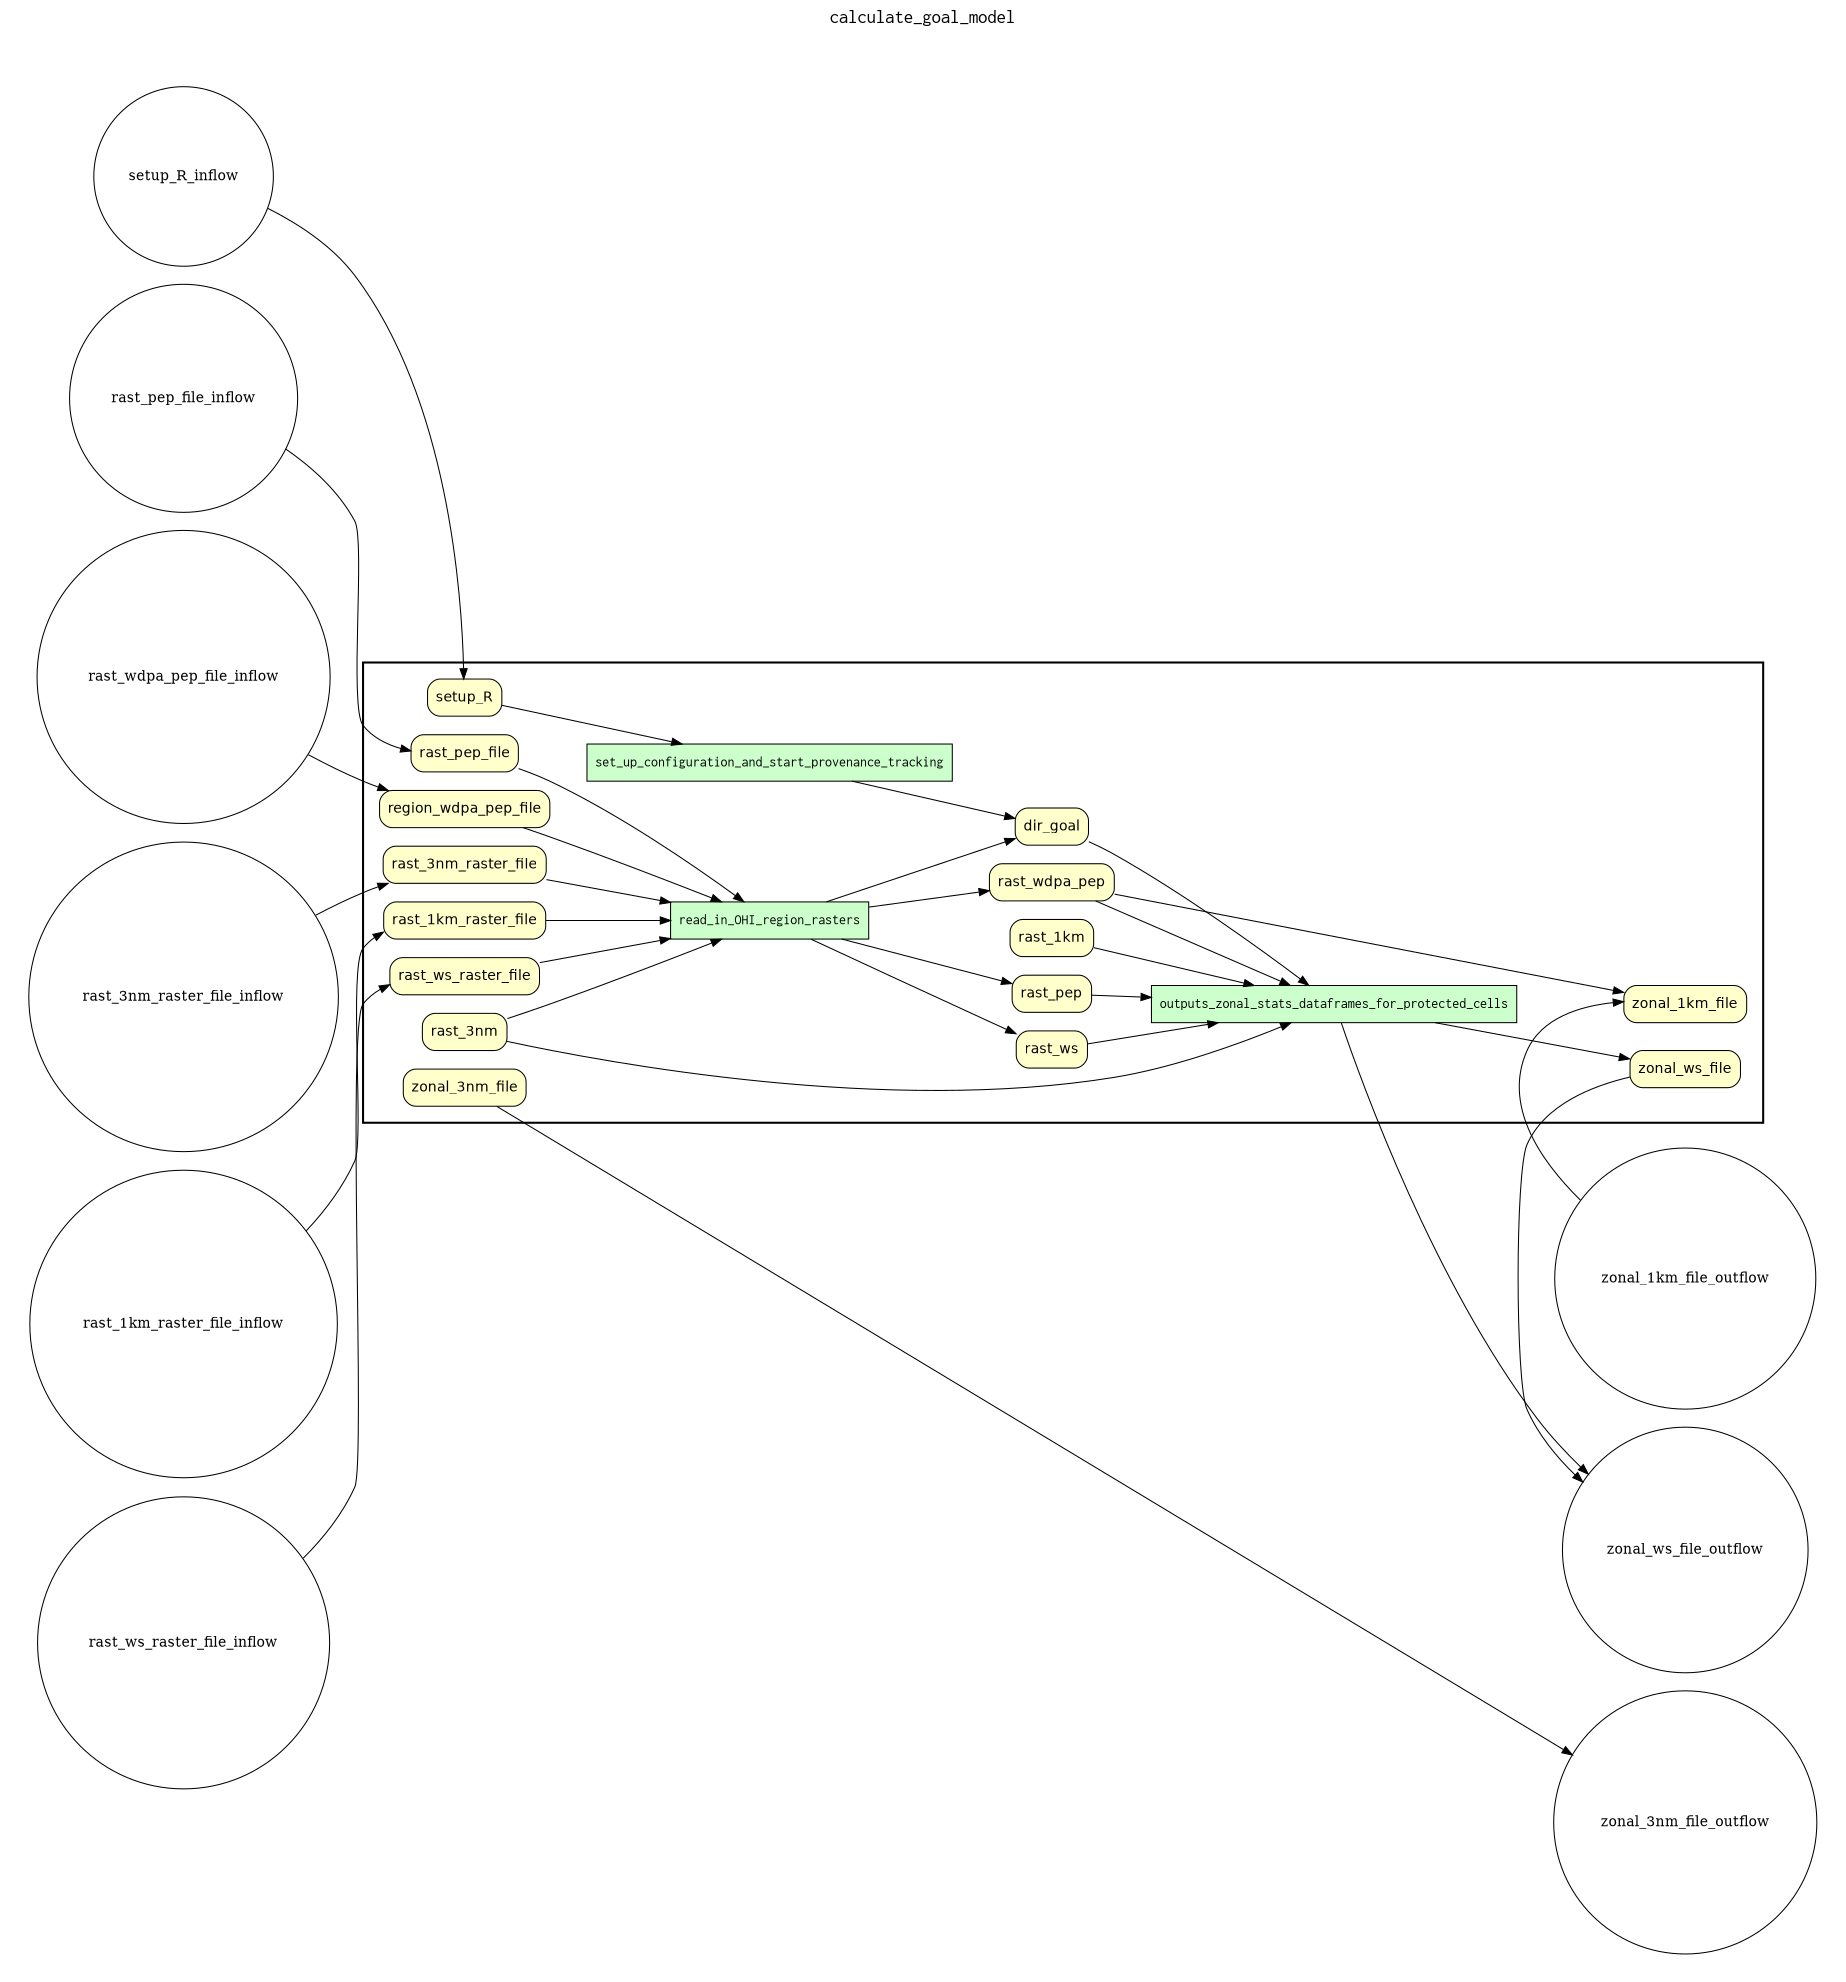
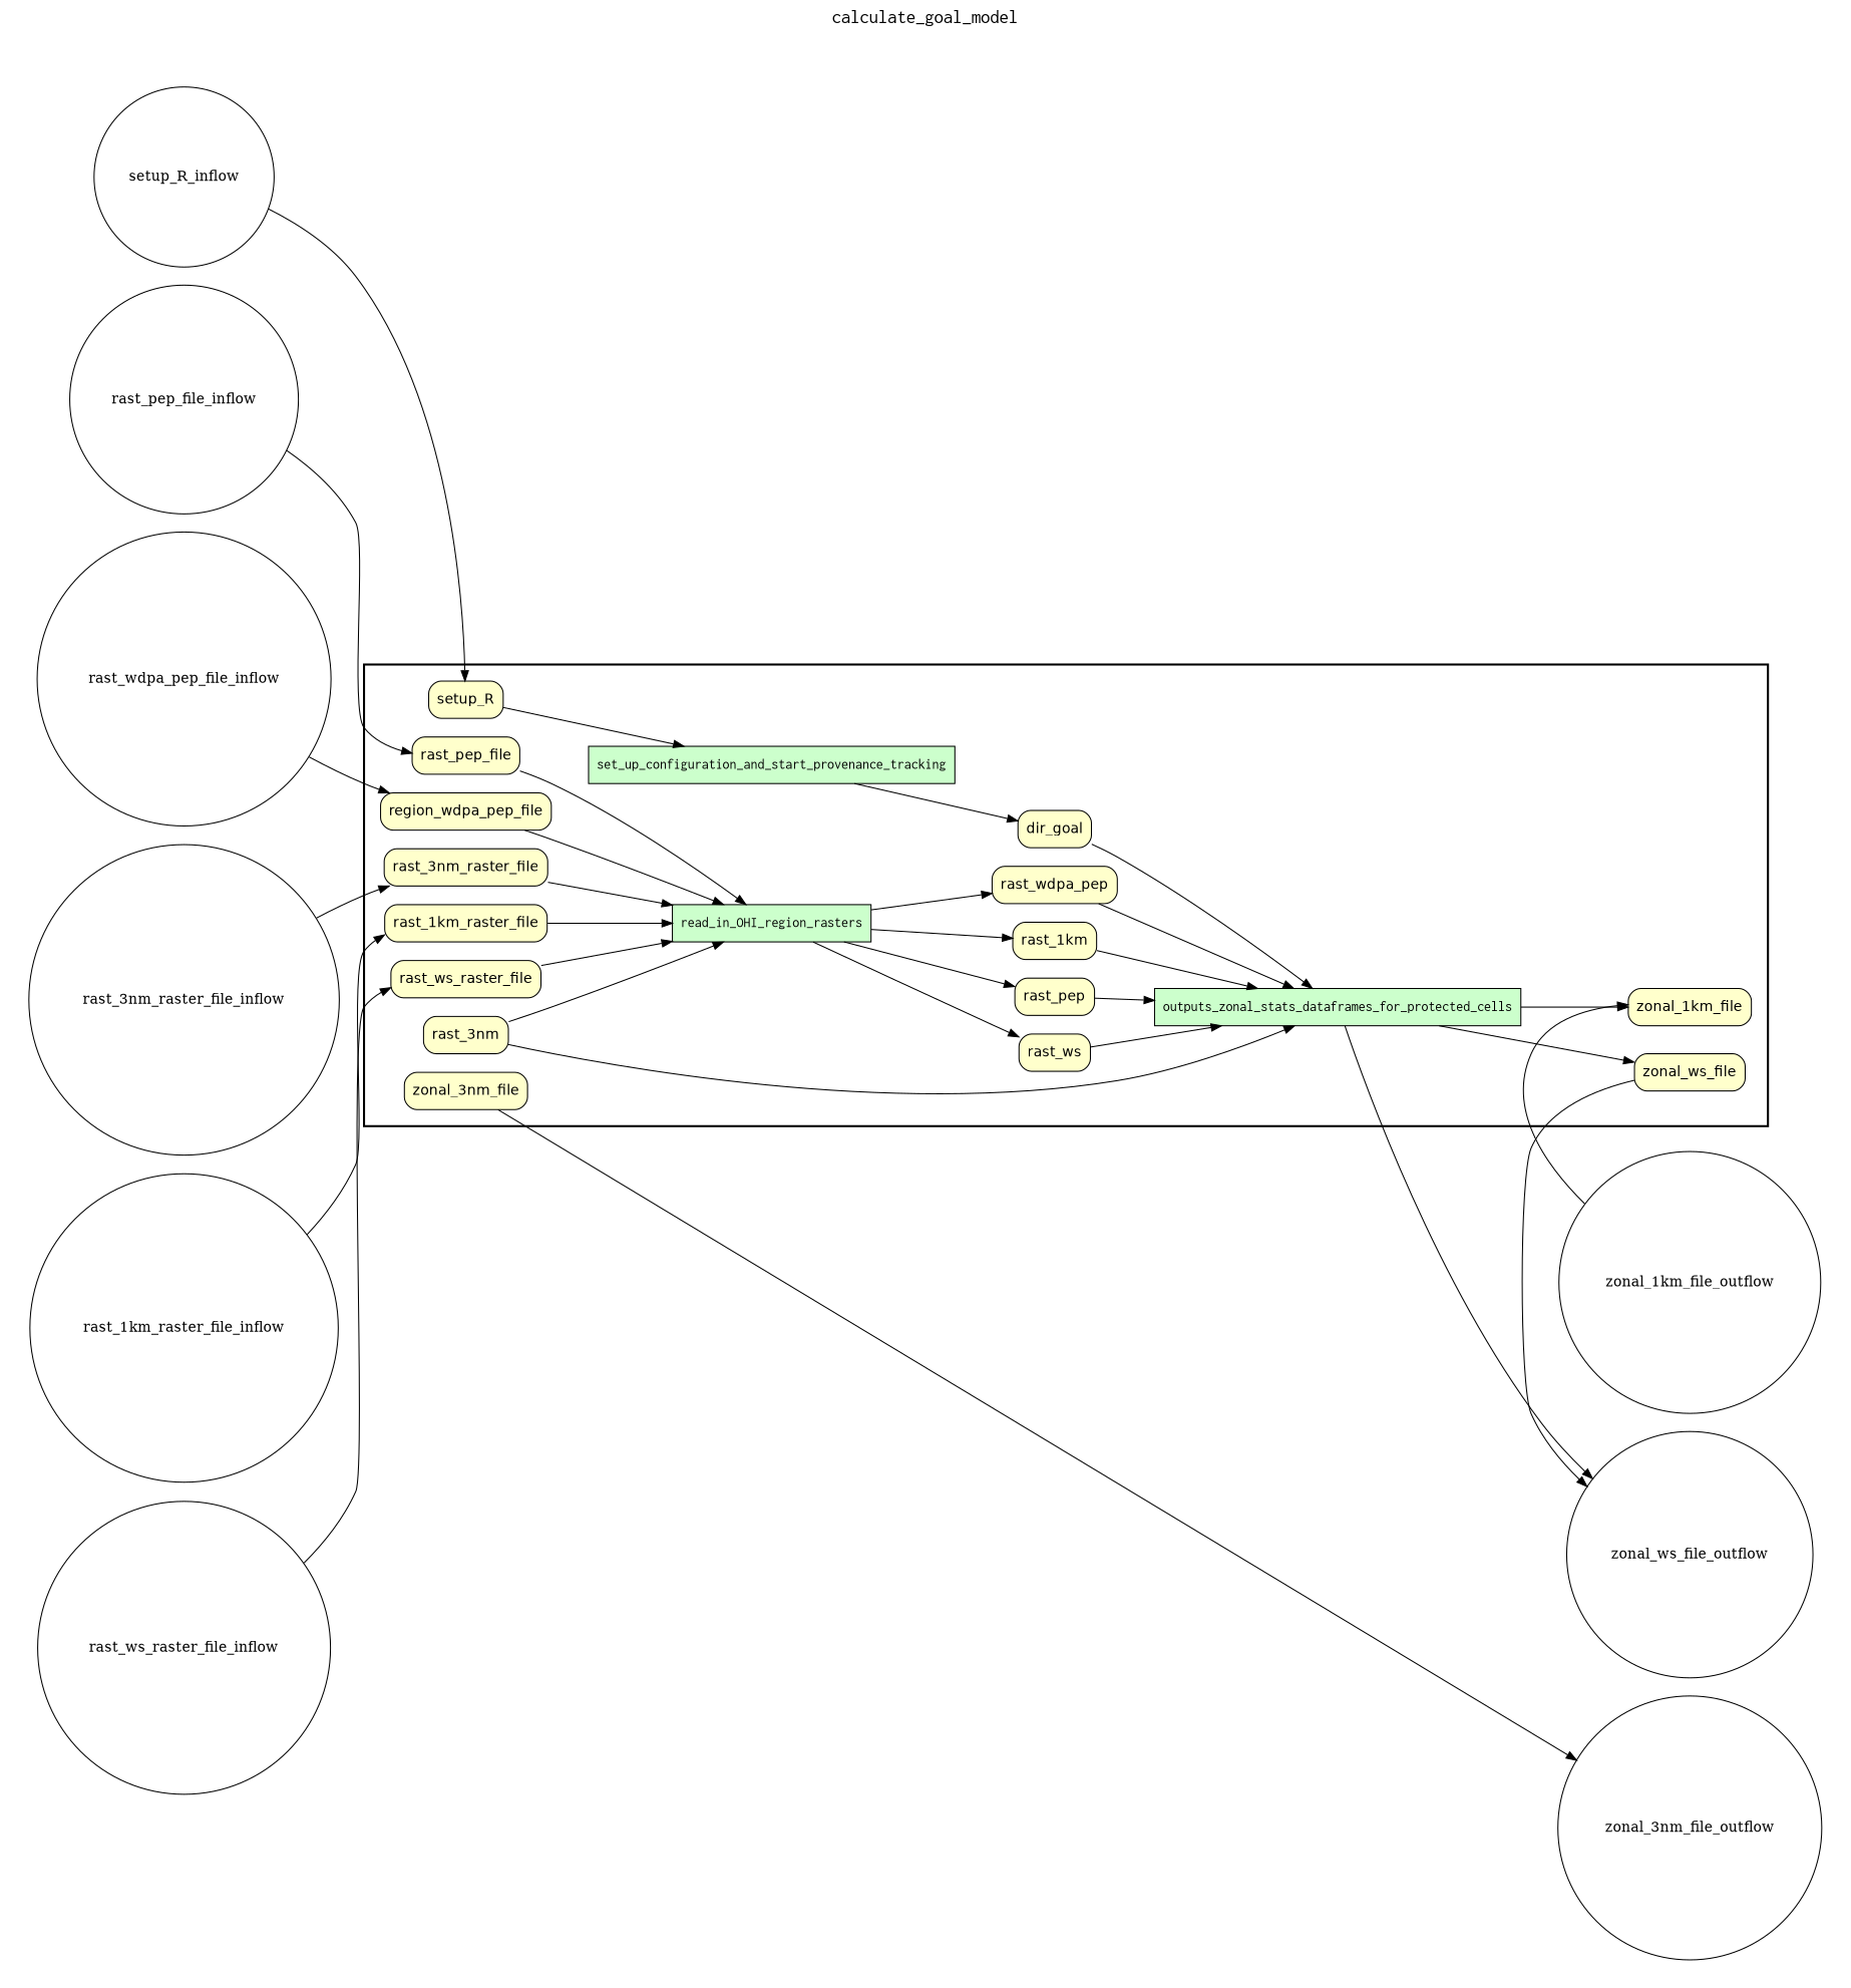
  digraph {
    fontname=Courier
    fontsize=18
    label=calculate_goal_model
    labelloc=t
    rankdir=LR
    node [fillcolor="#FFFFCC" fontname=Helvetica peripheries=1 shape=box style="rounded,filled"]
    set_up_configuration_and_start_provenance_tracking [fillcolor="#CCFFCC" fontname=Courier style=filled]
    read_in_OHI_region_rasters [fillcolor="#CCFFCC" fontname=Courier style=filled]
    outputs_zonal_stats_dataframes_for_protected_cells [fillcolor="#CCFFCC" fontname=Courier style=filled]
    setup_R
    dir_goal
    rast_3nm_raster_file
    rast_1km_raster_file
    rast_ws_raster_file
    rast_pep_file
    n10 [label=region_wdpa_pep_file]
    rast_3nm
    rast_1km
    rast_ws
    rast_pep
    rast_wdpa_pep
    zonal_3nm_file
    zonal_1km_file
    zonal_ws_file
    setup_R_inflow [fillcolor="#FFFFFF" shape=circle width=0.2 fontname="" style=""]
    rast_3nm_raster_file_inflow [fillcolor="#FFFFFF" shape=circle width=0.2 fontname="" style=""]
    rast_1km_raster_file_inflow [fillcolor="#FFFFFF" shape=circle width=0.2 fontname="" style=""]
    rast_ws_raster_file_inflow [fillcolor="#FFFFFF" shape=circle width=0.2 fontname="" style=""]
    rast_pep_file_inflow [fillcolor="#FFFFFF" shape=circle width=0.2 fontname="" style=""]
    rast_wdpa_pep_file_inflow [fillcolor="#FFFFFF" shape=circle width=0.2 fontname="" style=""]
    zonal_ws_file_outflow [fillcolor="#FFFFFF" shape=circle width=0.2 fontname="" style=""]
    zonal_1km_file_outflow [fillcolor="#FFFFFF" shape=circle width=0.2 fontname="" style=""]
    zonal_3nm_file_outflow [fillcolor="#FFFFFF" shape=circle width=0.2 fontname="" style=""]
    subgraph cluster_1 {
      color=black
      label=""
      penwidth=2
      subgraph cluster_2 {
        color=white
        label=""
        penwidth=2
        set_up_configuration_and_start_provenance_tracking
        read_in_OHI_region_rasters
        outputs_zonal_stats_dataframes_for_protected_cells
        setup_R
        dir_goal
        rast_3nm_raster_file
        rast_1km_raster_file
        rast_ws_raster_file
        rast_pep_file
        n10
        rast_3nm
        rast_1km
        rast_ws
        rast_pep
        rast_wdpa_pep
        zonal_3nm_file
        zonal_1km_file
        zonal_ws_file
      }
    }
    subgraph cluster_3 {
      color=white
      label=""
      penwidth=2
      subgraph cluster_4 {
        color=white
        label=""
        penwidth=2
        setup_R_inflow
        rast_3nm_raster_file_inflow
        rast_1km_raster_file_inflow
        rast_ws_raster_file_inflow
        rast_pep_file_inflow
        rast_wdpa_pep_file_inflow
      }
    }
    subgraph cluster_5 {
      color=white
      label=""
      penwidth=2
      subgraph cluster_6 {
        color=white
        label=""
        penwidth=2
        zonal_ws_file_outflow
        zonal_1km_file_outflow
        zonal_3nm_file_outflow
      }
    }
    set_up_configuration_and_start_provenance_tracking -> dir_goal
-   read_in_OHI_region_rasters -> dir_goal
+   read_in_OHI_region_rasters -> rast_1km
    read_in_OHI_region_rasters -> rast_ws
    read_in_OHI_region_rasters -> rast_pep
    read_in_OHI_region_rasters -> rast_wdpa_pep
-   rast_wdpa_pep -> zonal_1km_file
+   outputs_zonal_stats_dataframes_for_protected_cells -> zonal_1km_file
    outputs_zonal_stats_dataframes_for_protected_cells -> zonal_ws_file
    outputs_zonal_stats_dataframes_for_protected_cells -> zonal_ws_file_outflow
    setup_R -> set_up_configuration_and_start_provenance_tracking
    dir_goal -> outputs_zonal_stats_dataframes_for_protected_cells
    rast_3nm_raster_file -> read_in_OHI_region_rasters
    rast_1km_raster_file -> read_in_OHI_region_rasters
    rast_ws_raster_file -> read_in_OHI_region_rasters
    rast_pep_file -> read_in_OHI_region_rasters
    n10 -> read_in_OHI_region_rasters
    rast_3nm -> read_in_OHI_region_rasters
    rast_3nm -> outputs_zonal_stats_dataframes_for_protected_cells
    rast_1km -> outputs_zonal_stats_dataframes_for_protected_cells
    rast_ws -> outputs_zonal_stats_dataframes_for_protected_cells
    rast_pep -> outputs_zonal_stats_dataframes_for_protected_cells
    rast_wdpa_pep -> outputs_zonal_stats_dataframes_for_protected_cells
    zonal_3nm_file -> zonal_3nm_file_outflow
    zonal_ws_file -> zonal_ws_file_outflow
    setup_R_inflow -> setup_R
    rast_3nm_raster_file_inflow -> rast_3nm_raster_file
    rast_1km_raster_file_inflow -> rast_1km_raster_file
    rast_ws_raster_file_inflow -> rast_ws_raster_file
    rast_pep_file_inflow -> rast_pep_file
    rast_wdpa_pep_file_inflow -> n10
    zonal_1km_file_outflow -> zonal_1km_file
  }
